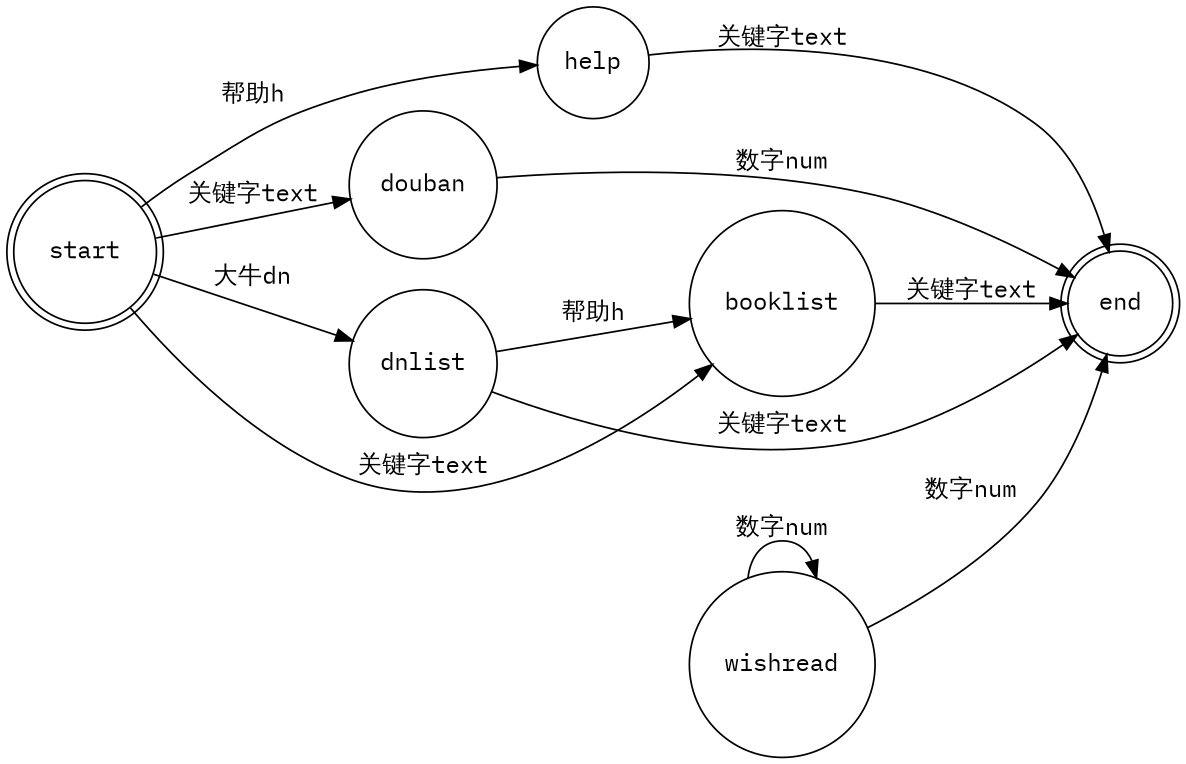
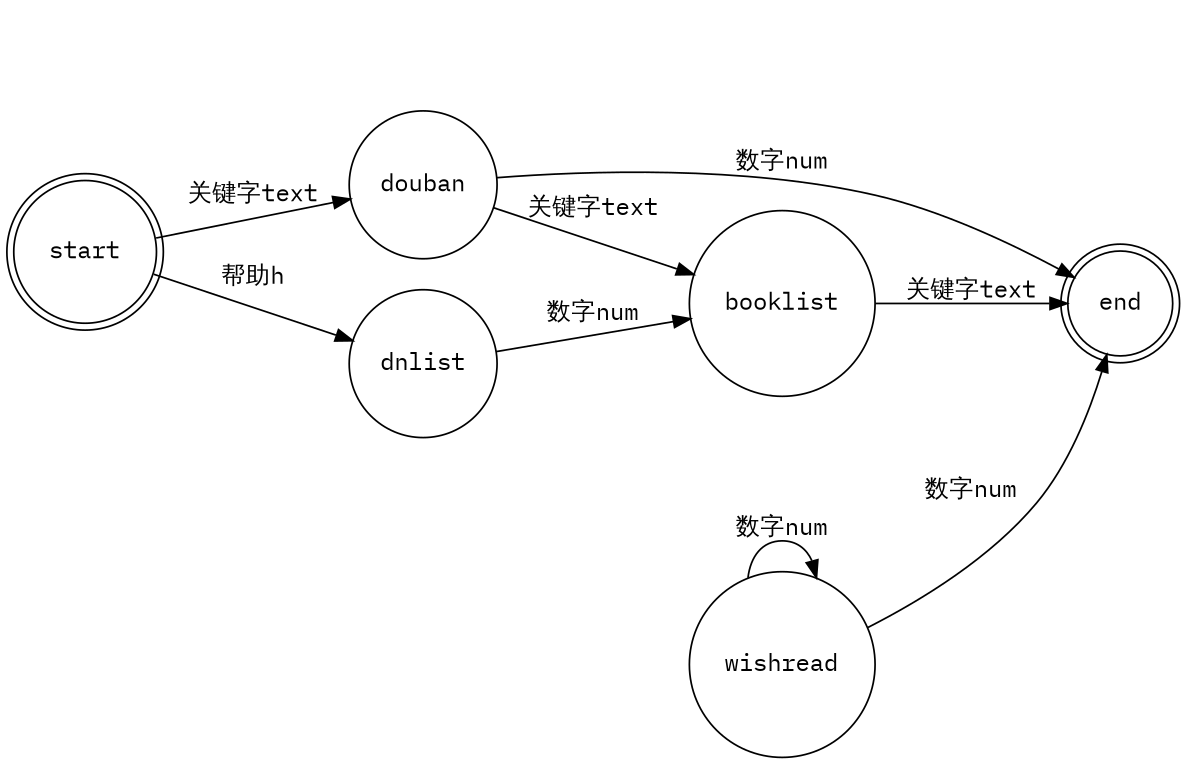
  digraph {
    fontname="IBM Plex Mono"
    rankdir=LR
    node [fontname="IBM Plex Mono" shape=circle]
    edge [fontname="IBM Plex Mono"]
    start [shape=doublecircle]
-   help
    douban
    dnlist
    booklist
    end [shape=doublecircle]
    wishread
-   start -> help [label="帮助h"]
    start -> douban [label="关键字text"]
-   start -> dnlist [label="大牛dn"]
-   start -> booklist [label="关键字text"]
-   help -> end [label="关键字text"]
+   start -> dnlist [label="帮助h"]
+   douban -> booklist [label="关键字text"]
    douban -> end [label="数字num"]
-   dnlist -> booklist [label="帮助h"]
-   dnlist -> end [label="关键字text"]
+   dnlist -> booklist [label="数字num"]
    booklist -> end [label="关键字text"]
    wishread -> end [label="数字num"]
    wishread -> wishread [label="数字num"]
  }
